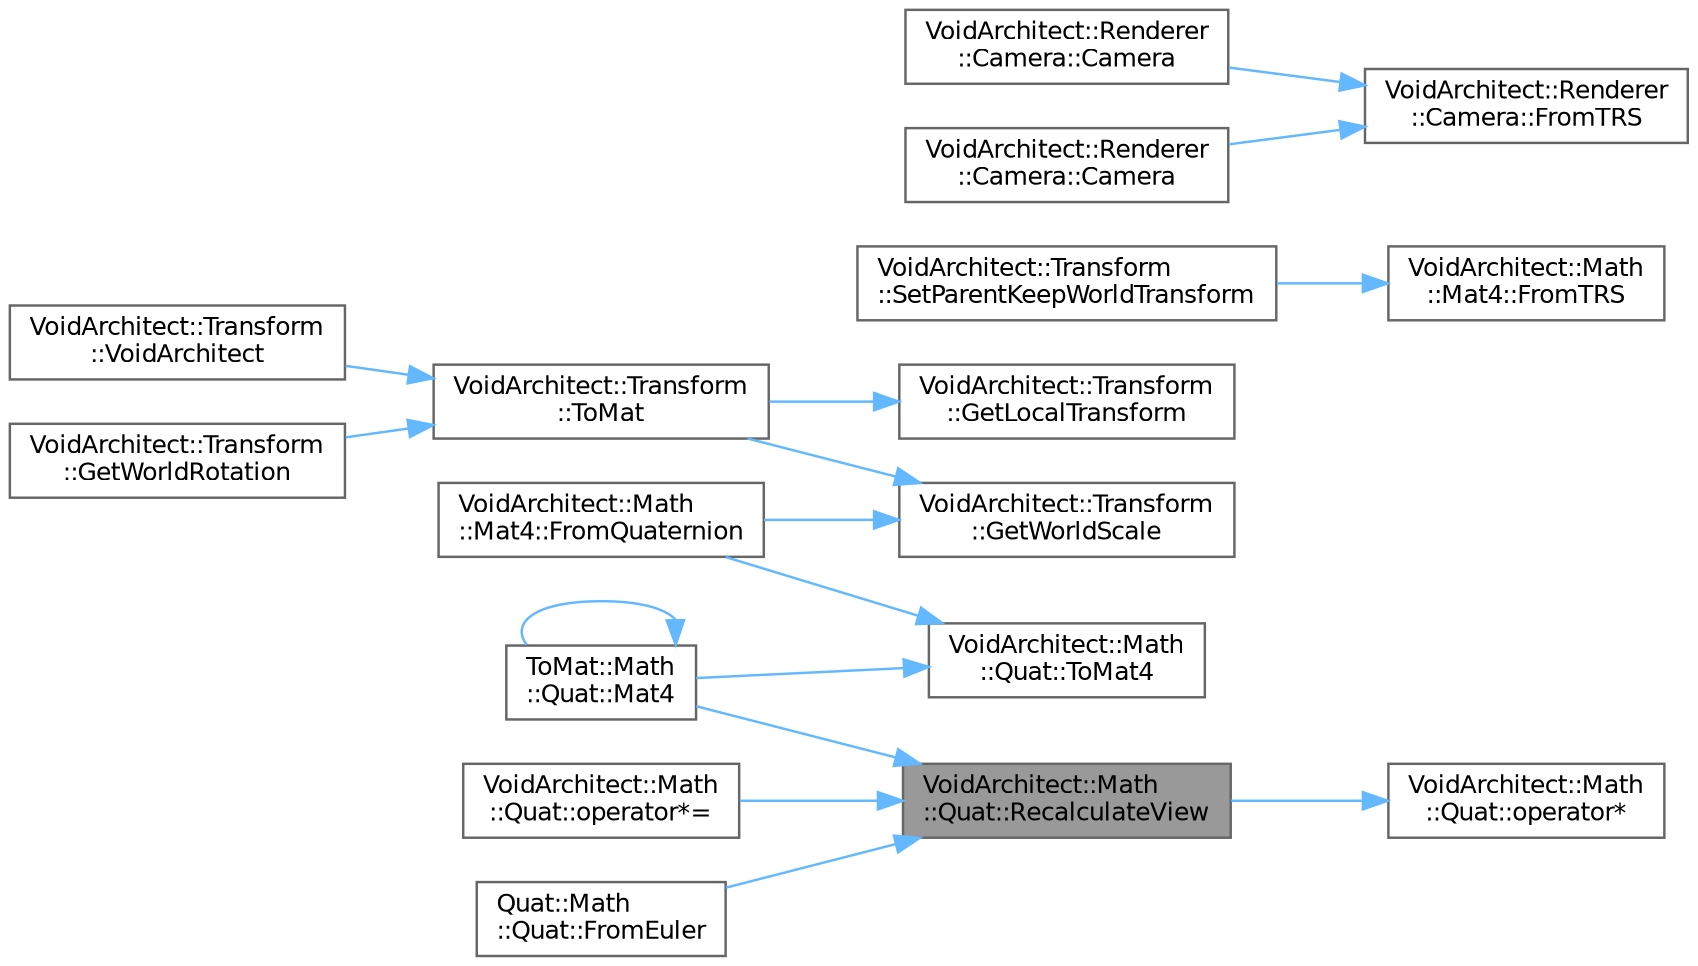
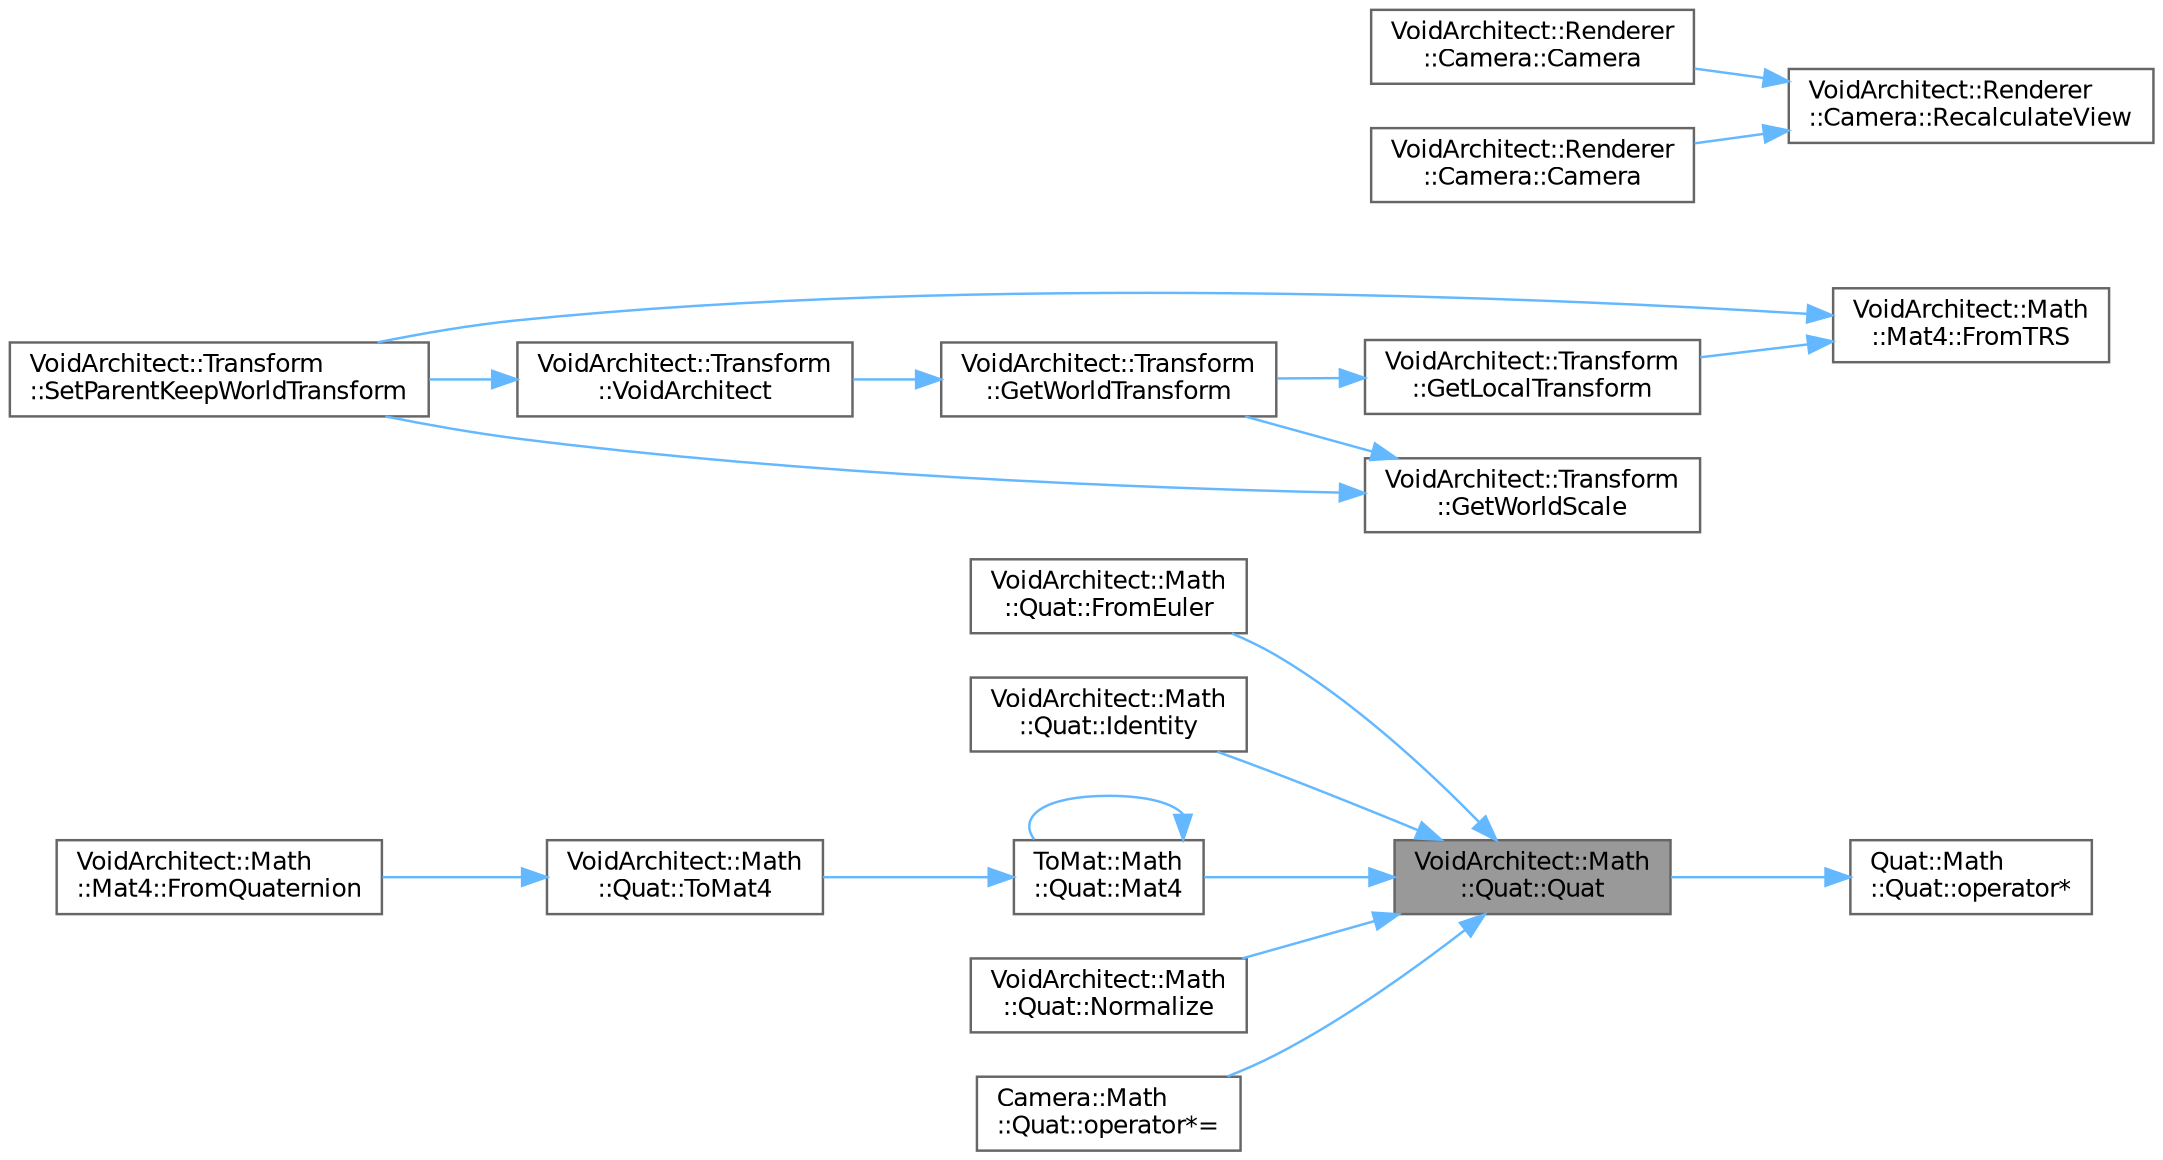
  digraph {
    rankdir=RL
    node [color=grey40 fillcolor=white fontname=Helvetica fontsize=10 shape=box style=filled]
    edge [color=steelblue1 dir=back fontname=Helvetica fontsize=10 labelfontname=Helvetica labelfontsize=10 style=solid]
-   n1 [color=gray40 fillcolor=grey60 fontcolor=black height=0.2 label="VoidArchitect::Math\l::Quat::RecalculateView" width=0.4]
-   n2 [height=0.2 label="Quat::Math\l::Quat::FromEuler" width=0.4]
+   n1 [color=gray40 fillcolor=grey60 fontcolor=black height=0.2 label="VoidArchitect::Math\l::Quat::Quat" width=0.4]
+   n2 [height=0.2 label="VoidArchitect::Math\l::Quat::FromEuler" width=0.4]
+   n3 [height=0.2 label="VoidArchitect::Math\l::Quat::Identity" width=0.4]
    n4 [height=0.2 label="ToMat::Math\l::Quat::Mat4" width=0.4]
-   n6 [height=0.2 label="VoidArchitect::Math\l::Quat::operator*=" width=0.4]
+   n5 [height=0.2 label="VoidArchitect::Math\l::Quat::Normalize" width=0.4]
+   n6 [height=0.2 label="Camera::Math\l::Quat::operator*=" width=0.4]
    n7 [height=0.2 label="VoidArchitect::Math\l::Quat::ToMat4" width=0.4]
-   n8 [height=0.2 label="VoidArchitect::Math\l::Quat::operator*" width=0.4]
+   n8 [height=0.2 label="Quat::Math\l::Quat::operator*" width=0.4]
    n9 [height=0.2 label="VoidArchitect::Math\l::Mat4::FromQuaternion" width=0.4]
    n10 [height=0.2 label="VoidArchitect::Math\l::Mat4::FromTRS" width=0.4]
    n11 [height=0.2 label="VoidArchitect::Transform\l::GetLocalTransform" width=0.4]
    n12 [height=0.2 label="VoidArchitect::Transform\l::SetParentKeepWorldTransform" width=0.4]
-   n13 [height=0.2 label="VoidArchitect::Renderer\l::Camera::FromTRS" width=0.4]
+   n13 [height=0.2 label="VoidArchitect::Renderer\l::Camera::RecalculateView" width=0.4]
    n14 [height=0.2 label="VoidArchitect::Renderer\l::Camera::Camera" width=0.4]
    n15 [height=0.2 label="VoidArchitect::Renderer\l::Camera::Camera" width=0.4]
-   n16 [height=0.2 label="VoidArchitect::Transform\l::ToMat" width=0.4]
+   n16 [height=0.2 label="VoidArchitect::Transform\l::GetWorldTransform" width=0.4]
    n17 [height=0.2 label="VoidArchitect::Transform\l::VoidArchitect" width=0.4]
-   n18 [height=0.2 label="VoidArchitect::Transform\l::GetWorldRotation" width=0.4]
    n19 [height=0.2 label="VoidArchitect::Transform\l::GetWorldScale" width=0.4]
    n1 -> n2
+   n1 -> n3
    n1 -> n4
+   n1 -> n5
    n1 -> n6
    n4 -> n4
-   n7 -> n4
+   n4 -> n7
    n7 -> n9
    n8 -> n1
+   n10 -> n11
    n10 -> n12
    n11 -> n16
    n13 -> n14
    n13 -> n15
    n16 -> n17
-   n16 -> n18
-   n19 -> n9
+   n17 -> n12
+   n19 -> n12
    n19 -> n16
  }
